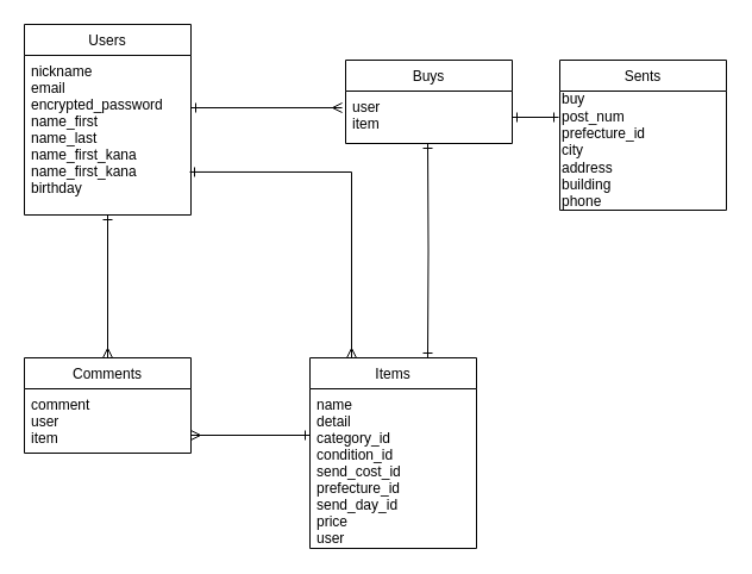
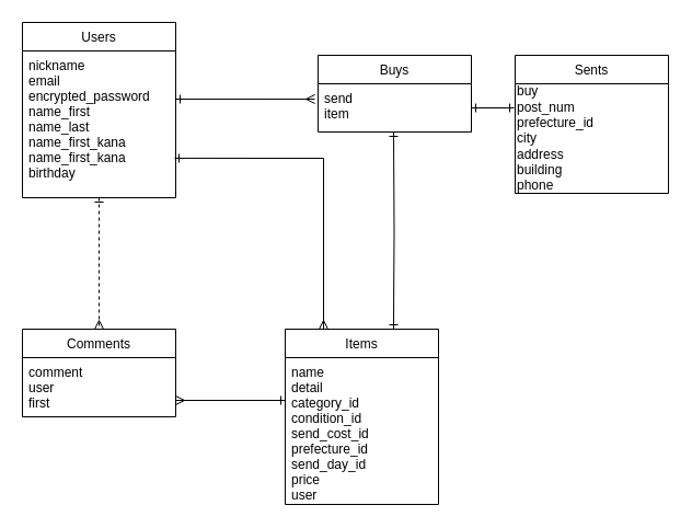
  <mxCell id="0" />
  <mxCell id="1" parent="0" />
- <mxCell id="2" style="edgeStyle=orthogonalEdgeStyle;rounded=0;orthogonalLoop=1;jettySize=auto;html=1;entryX=0.5;entryY=0;entryDx=0;entryDy=0;endArrow=ERmany;endFill=0;startArrow=ERone;startFill=0;" edge="1" parent="1" source="3" target="5"><mxGeometry relative="1" as="geometry" /></mxCell>
+ <mxCell id="2" style="edgeStyle=orthogonalEdgeStyle;rounded=0;orthogonalLoop=1;jettySize=auto;html=1;entryX=0.5;entryY=0;entryDx=0;entryDy=0;endArrow=ERmany;endFill=0;startArrow=ERone;startFill=0;dashed=1;" edge="1" parent="1" source="3" target="5"><mxGeometry relative="1" as="geometry" /></mxCell>
  <mxCell id="3" value="Users" style="swimlane;fontStyle=0;childLayout=stackLayout;horizontal=1;startSize=26;horizontalStack=0;resizeParent=1;resizeParentMax=0;resizeLast=0;collapsible=1;marginBottom=0;" vertex="1" parent="1"><mxGeometry x="20" y="20" width="140" height="160" as="geometry"><mxRectangle x="40" y="40" width="50" height="26" as="alternateBounds" /></mxGeometry></mxCell>
  <mxCell id="4" value="nickname&#10;email&#10;encrypted_password&#10;name_first&#10;name_last&#10;name_first_kana&#10;name_first_kana&#10;birthday&#10;" style="text;strokeColor=none;fillColor=none;align=left;verticalAlign=top;spacingLeft=4;spacingRight=4;overflow=hidden;rotatable=0;points=[[0,0.5],[1,0.5]];portConstraint=eastwest;" vertex="1" parent="3"><mxGeometry y="26" width="140" height="134" as="geometry" /></mxCell>
  <mxCell id="5" value="Comments" style="swimlane;fontStyle=0;childLayout=stackLayout;horizontal=1;startSize=26;horizontalStack=0;resizeParent=1;resizeParentMax=0;resizeLast=0;collapsible=1;marginBottom=0;" vertex="1" parent="1"><mxGeometry x="20" y="300" width="140" height="80" as="geometry" /></mxCell>
- <mxCell id="6" value="comment&#10;user&#10;item" style="text;strokeColor=none;fillColor=none;align=left;verticalAlign=top;spacingLeft=4;spacingRight=4;overflow=hidden;rotatable=0;points=[[0,0.5],[1,0.5]];portConstraint=eastwest;" vertex="1" parent="5"><mxGeometry y="26" width="140" height="54" as="geometry" /></mxCell>
+ <mxCell id="6" value="comment&#10;user&#10;first" style="text;strokeColor=none;fillColor=none;align=left;verticalAlign=top;spacingLeft=4;spacingRight=4;overflow=hidden;rotatable=0;points=[[0,0.5],[1,0.5]];portConstraint=eastwest;" vertex="1" parent="5"><mxGeometry y="26" width="140" height="54" as="geometry" /></mxCell>
  <mxCell id="7" value="Buys" style="swimlane;fontStyle=0;childLayout=stackLayout;horizontal=1;startSize=26;horizontalStack=0;resizeParent=1;resizeParentMax=0;resizeLast=0;collapsible=1;marginBottom=0;" vertex="1" parent="1"><mxGeometry x="290" y="50" width="140" height="70" as="geometry" /></mxCell>
- <mxCell id="8" value="user&#10;item" style="text;strokeColor=none;fillColor=none;align=left;verticalAlign=top;spacingLeft=4;spacingRight=4;overflow=hidden;rotatable=0;points=[[0,0.5],[1,0.5]];portConstraint=eastwest;" vertex="1" parent="7"><mxGeometry y="26" width="140" height="44" as="geometry" /></mxCell>
+ <mxCell id="8" value="send&#10;item" style="text;strokeColor=none;fillColor=none;align=left;verticalAlign=top;spacingLeft=4;spacingRight=4;overflow=hidden;rotatable=0;points=[[0,0.5],[1,0.5]];portConstraint=eastwest;" vertex="1" parent="7"><mxGeometry y="26" width="140" height="44" as="geometry" /></mxCell>
  <mxCell id="9" value="Items" style="swimlane;fontStyle=0;childLayout=stackLayout;horizontal=1;startSize=26;horizontalStack=0;resizeParent=1;resizeParentMax=0;resizeLast=0;collapsible=1;marginBottom=0;" vertex="1" parent="1"><mxGeometry x="260" y="300" width="140" height="160" as="geometry" /></mxCell>
  <mxCell id="10" value="name&#10;detail&#10;category_id&#10;condition_id&#10;send_cost_id&#10;prefecture_id&#10;send_day_id&#10;price&#10;user" style="text;strokeColor=none;fillColor=none;align=left;verticalAlign=top;spacingLeft=4;spacingRight=4;overflow=hidden;rotatable=0;points=[[0,0.5],[1,0.5]];portConstraint=eastwest;" vertex="1" parent="9"><mxGeometry y="26" width="140" height="134" as="geometry" /></mxCell>
  <mxCell id="11" style="edgeStyle=orthogonalEdgeStyle;rounded=0;orthogonalLoop=1;jettySize=auto;html=1;exitX=0;exitY=0.5;exitDx=0;exitDy=0;entryX=1;entryY=0.5;entryDx=0;entryDy=0;endArrow=ERmany;endFill=0;startArrow=ERone;startFill=0;" edge="1" parent="1"><mxGeometry relative="1" as="geometry"><mxPoint x="260" y="365" as="sourcePoint" /><mxPoint x="160" y="365" as="targetPoint" /></mxGeometry></mxCell>
  <mxCell id="12" style="edgeStyle=orthogonalEdgeStyle;rounded=0;orthogonalLoop=1;jettySize=auto;html=1;endArrow=ERmany;endFill=0;startArrow=ERone;startFill=0;exitX=0.993;exitY=0.731;exitDx=0;exitDy=0;exitPerimeter=0;entryX=0.25;entryY=0;entryDx=0;entryDy=0;" edge="1" parent="1" source="4" target="9"><mxGeometry relative="1" as="geometry"><mxPoint x="290" y="150" as="sourcePoint" /><mxPoint x="290" y="240" as="targetPoint" /><Array as="points"><mxPoint x="295" y="144" /></Array></mxGeometry></mxCell>
  <mxCell id="13" style="edgeStyle=orthogonalEdgeStyle;rounded=0;orthogonalLoop=1;jettySize=auto;html=1;entryX=0.707;entryY=0;entryDx=0;entryDy=0;endArrow=ERone;endFill=0;startArrow=ERone;startFill=0;entryPerimeter=0;" edge="1" parent="1" target="9"><mxGeometry relative="1" as="geometry"><mxPoint x="359" y="120" as="sourcePoint" /><mxPoint x="360" y="244" as="targetPoint" /></mxGeometry></mxCell>
  <mxCell id="14" style="edgeStyle=orthogonalEdgeStyle;rounded=0;orthogonalLoop=1;jettySize=auto;html=1;entryX=1;entryY=0.5;entryDx=0;entryDy=0;endArrow=ERone;endFill=0;startArrow=ERmany;startFill=0;exitX=-0.021;exitY=0.769;exitDx=0;exitDy=0;exitPerimeter=0;" edge="1" parent="1"><mxGeometry relative="1" as="geometry"><mxPoint x="287.06" y="89.994" as="sourcePoint" /><mxPoint x="160" y="90" as="targetPoint" /></mxGeometry></mxCell>
  <mxCell id="15" value="Sents" style="swimlane;fontStyle=0;childLayout=stackLayout;horizontal=1;startSize=26;horizontalStack=0;resizeParent=1;resizeParentMax=0;resizeLast=0;collapsible=1;marginBottom=0;" vertex="1" parent="1"><mxGeometry x="470" y="50" width="140" height="126" as="geometry" /></mxCell>
  <mxCell id="16" style="edgeStyle=orthogonalEdgeStyle;rounded=0;orthogonalLoop=1;jettySize=auto;html=1;entryX=1;entryY=0.5;entryDx=0;entryDy=0;endArrow=ERone;endFill=0;startArrow=ERone;startFill=0;exitX=-0.007;exitY=0.22;exitDx=0;exitDy=0;exitPerimeter=0;" edge="1" parent="15" source="17"><mxGeometry relative="1" as="geometry"><mxPoint x="87.06" y="47.504" as="sourcePoint" /><mxPoint x="-40" y="47.51" as="targetPoint" /></mxGeometry></mxCell>
  <mxCell id="17" value="&lt;div&gt;&lt;span&gt;buy&lt;/span&gt;&lt;/div&gt;&lt;span&gt;post_num&lt;/span&gt;&lt;br style=&quot;padding: 0px ; margin: 0px&quot;&gt;&lt;span&gt;prefecture_id&lt;/span&gt;&lt;br style=&quot;padding: 0px ; margin: 0px&quot;&gt;&lt;div&gt;&lt;span&gt;city&lt;/span&gt;&lt;/div&gt;&lt;span&gt;&lt;div&gt;&lt;span&gt;address&lt;/span&gt;&lt;/div&gt;&lt;/span&gt;&lt;span&gt;building&lt;/span&gt;&lt;br style=&quot;padding: 0px ; margin: 0px&quot;&gt;&lt;span&gt;phone&lt;/span&gt;" style="text;html=1;align=left;verticalAlign=middle;resizable=0;points=[];autosize=1;strokeColor=none;" vertex="1" parent="15"><mxGeometry y="26" width="140" height="100" as="geometry" /></mxCell>
